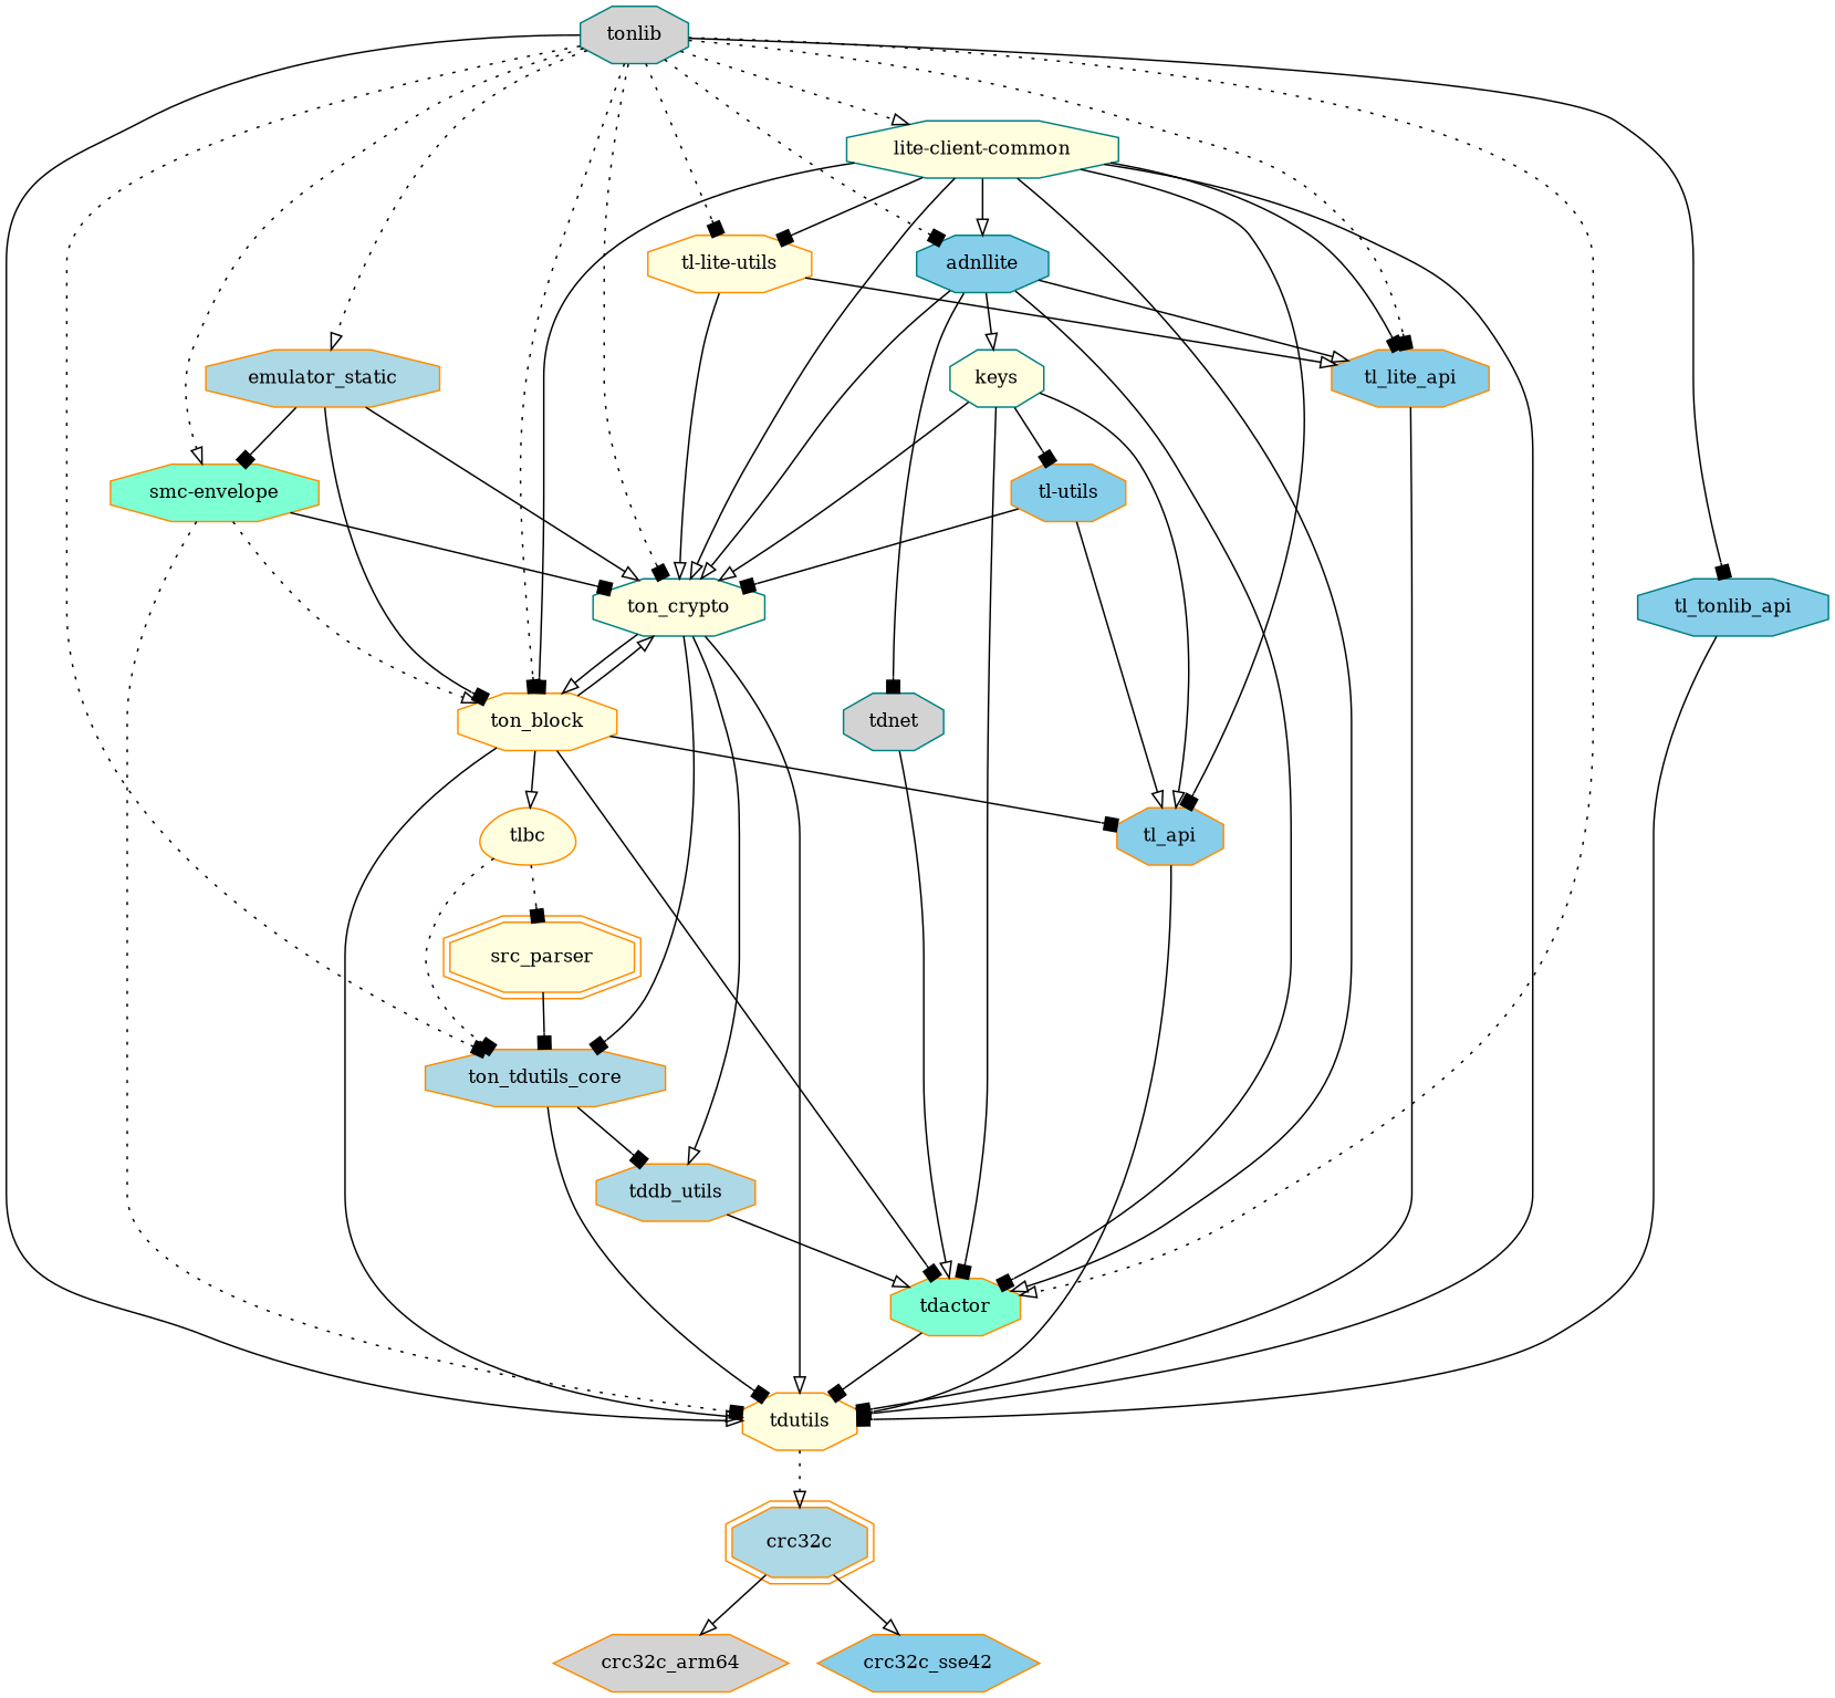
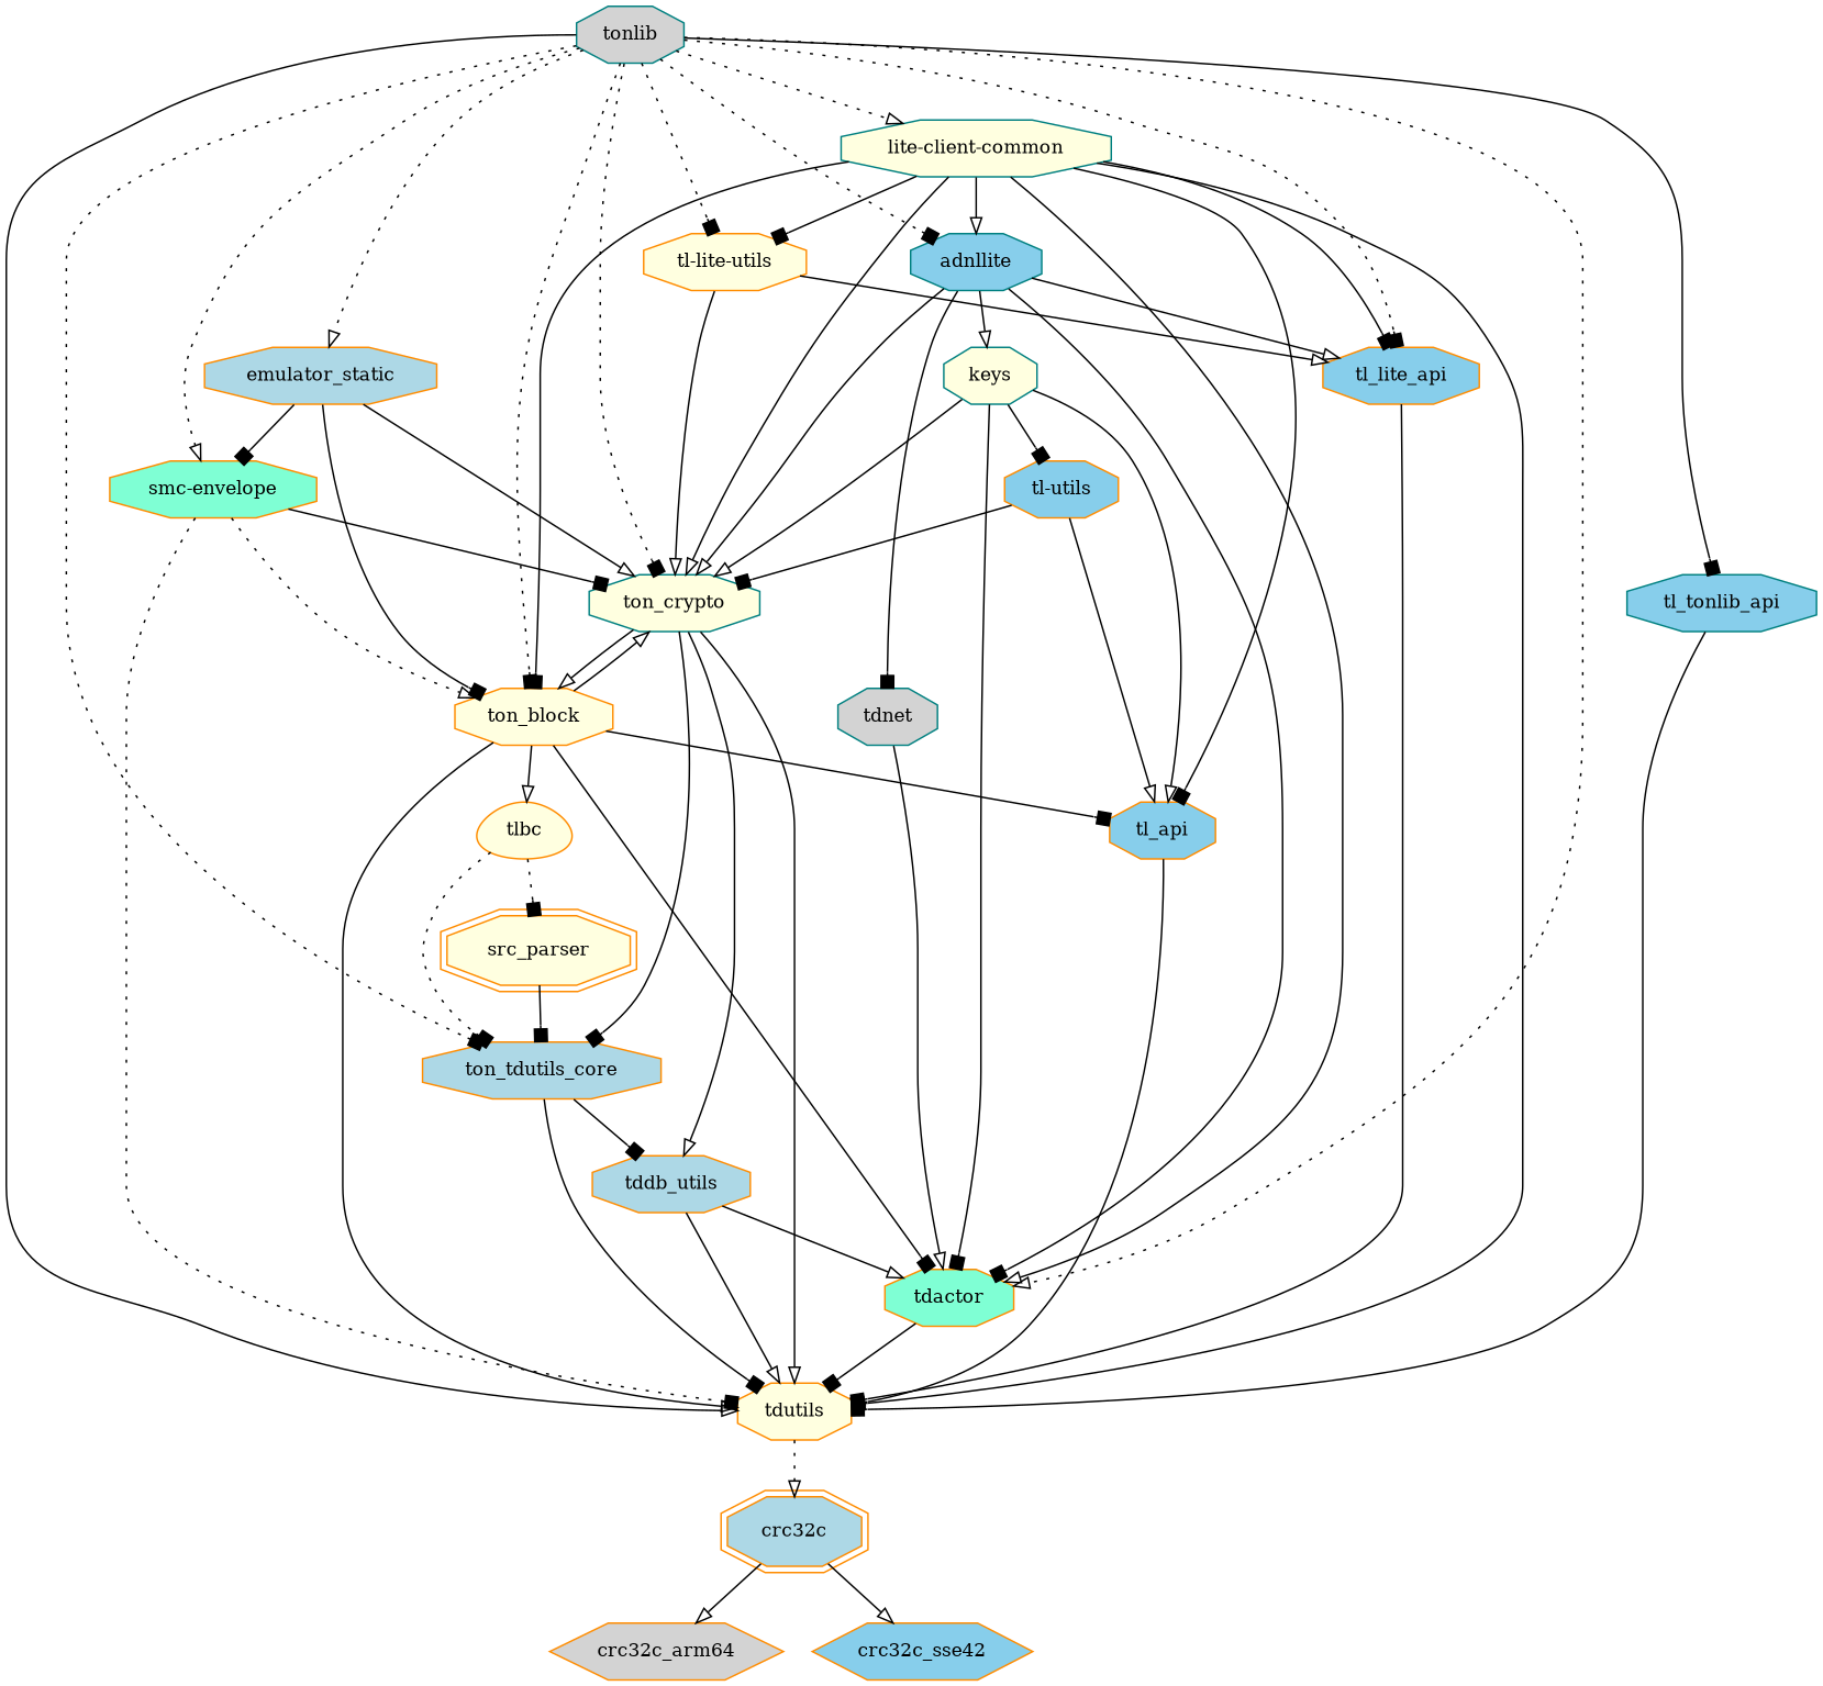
  digraph {
    node [color=darkorange fillcolor=lightyellow fontsize=12 shape=octagon style=filled]
    edge [arrowhead=box]
    n1 [color=teal fillcolor=lightgrey label=tonlib]
    n2 [color=teal fillcolor=skyblue label=adnllite]
    n3 [fillcolor=aquamarine label=tdactor]
    n4 [label=tdutils]
    n5 [color=teal label=ton_crypto]
    n6 [label=ton_block]
    n7 [fillcolor=lightblue label=ton_tdutils_core]
    n8 [fillcolor=skyblue label=tl_lite_api]
    n9 [fillcolor=lightblue label=emulator_static]
    n10 [fillcolor=aquamarine label="smc-envelope"]
    n11 [color=teal label="lite-client-common"]
    n12 [label="tl-lite-utils"]
    n13 [color=teal fillcolor=skyblue label=tl_tonlib_api]
    n14 [color=teal label=keys]
    n15 [color=teal fillcolor=lightgrey label=tdnet]
    n16 [fillcolor=lightblue label=crc32c shape=doubleoctagon]
    n17 [fillcolor=lightblue label=tddb_utils]
    n18 [fillcolor=skyblue label=tl_api]
    n19 [label=tlbc shape=egg]
    n20 [fillcolor=skyblue label="tl-utils"]
    n21 [fillcolor=lightgrey label=crc32c_arm64 shape=hexagon]
    n22 [fillcolor=skyblue label=crc32c_sse42 shape=hexagon]
    n23 [label=src_parser shape=doubleoctagon]
    n1 -> n2 [style=dotted]
    n1 -> n3 [arrowhead=onormal style=dotted]
    n1 -> n4 [arrowhead=onormal]
    n1 -> n5 [style=dotted]
    n1 -> n6 [style=dotted]
    n1 -> n7 [style=dotted]
    n1 -> n8 [style=dotted]
    n1 -> n9 [arrowhead=onormal style=dotted]
    n1 -> n10 [arrowhead=onormal style=dotted]
    n1 -> n11 [arrowhead=onormal style=dotted]
    n1 -> n12 [style=dotted]
    n1 -> n13
    n2 -> n3
    n2 -> n5 [arrowhead=onormal]
    n2 -> n8 [arrowhead=onormal]
    n2 -> n14 [arrowhead=onormal]
    n2 -> n15
    n3 -> n4
    n4 -> n16 [arrowhead=onormal style=dotted]
    n5 -> n4 [arrowhead=onormal]
    n5 -> n6 [arrowhead=onormal]
    n5 -> n7
    n5 -> n17 [arrowhead=onormal]
    n6 -> n3
    n6 -> n4 [arrowhead=onormal]
    n6 -> n5 [arrowhead=onormal]
    n6 -> n18
    n6 -> n19 [arrowhead=onormal]
    n7 -> n4
    n7 -> n17
    n8 -> n4
    n9 -> n5 [arrowhead=onormal]
    n9 -> n6
    n9 -> n10
    n10 -> n4 [style=dotted]
    n10 -> n5
    n10 -> n6 [arrowhead=onormal style=dotted]
    n11 -> n2 [arrowhead=onormal]
    n11 -> n3 [arrowhead=onormal]
    n11 -> n4
    n11 -> n5 [arrowhead=onormal]
    n11 -> n6
    n11 -> n8
    n11 -> n12
    n11 -> n18
    n12 -> n5 [arrowhead=onormal]
    n12 -> n8 [arrowhead=onormal]
    n13 -> n4
    n14 -> n3
    n14 -> n5 [arrowhead=onormal]
    n14 -> n18 [arrowhead=onormal]
    n14 -> n20
    n15 -> n3 [arrowhead=onormal]
    n16 -> n21 [arrowhead=onormal]
    n16 -> n22 [arrowhead=onormal]
    n17 -> n3 [arrowhead=onormal]
+   n17 -> n4 [arrowhead=onormal]
    n18 -> n4
    n19 -> n7 [style=dotted]
    n19 -> n23 [style=dotted]
    n20 -> n5
    n20 -> n18 [arrowhead=onormal]
    n23 -> n7
  }
